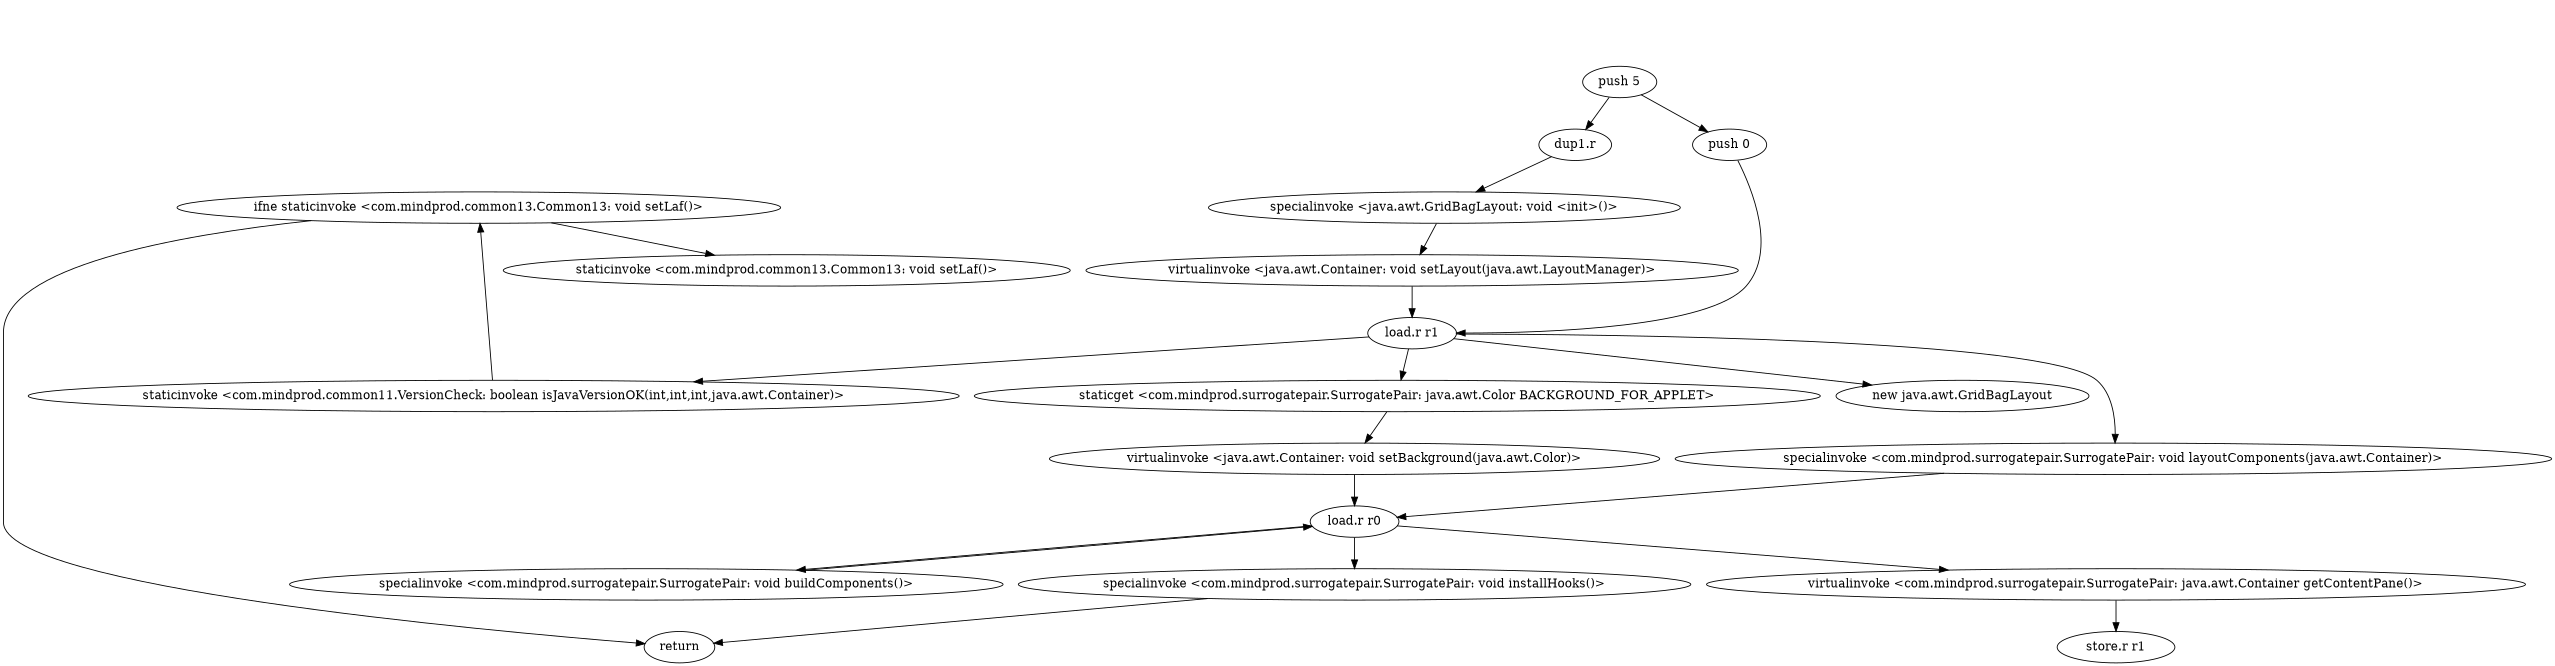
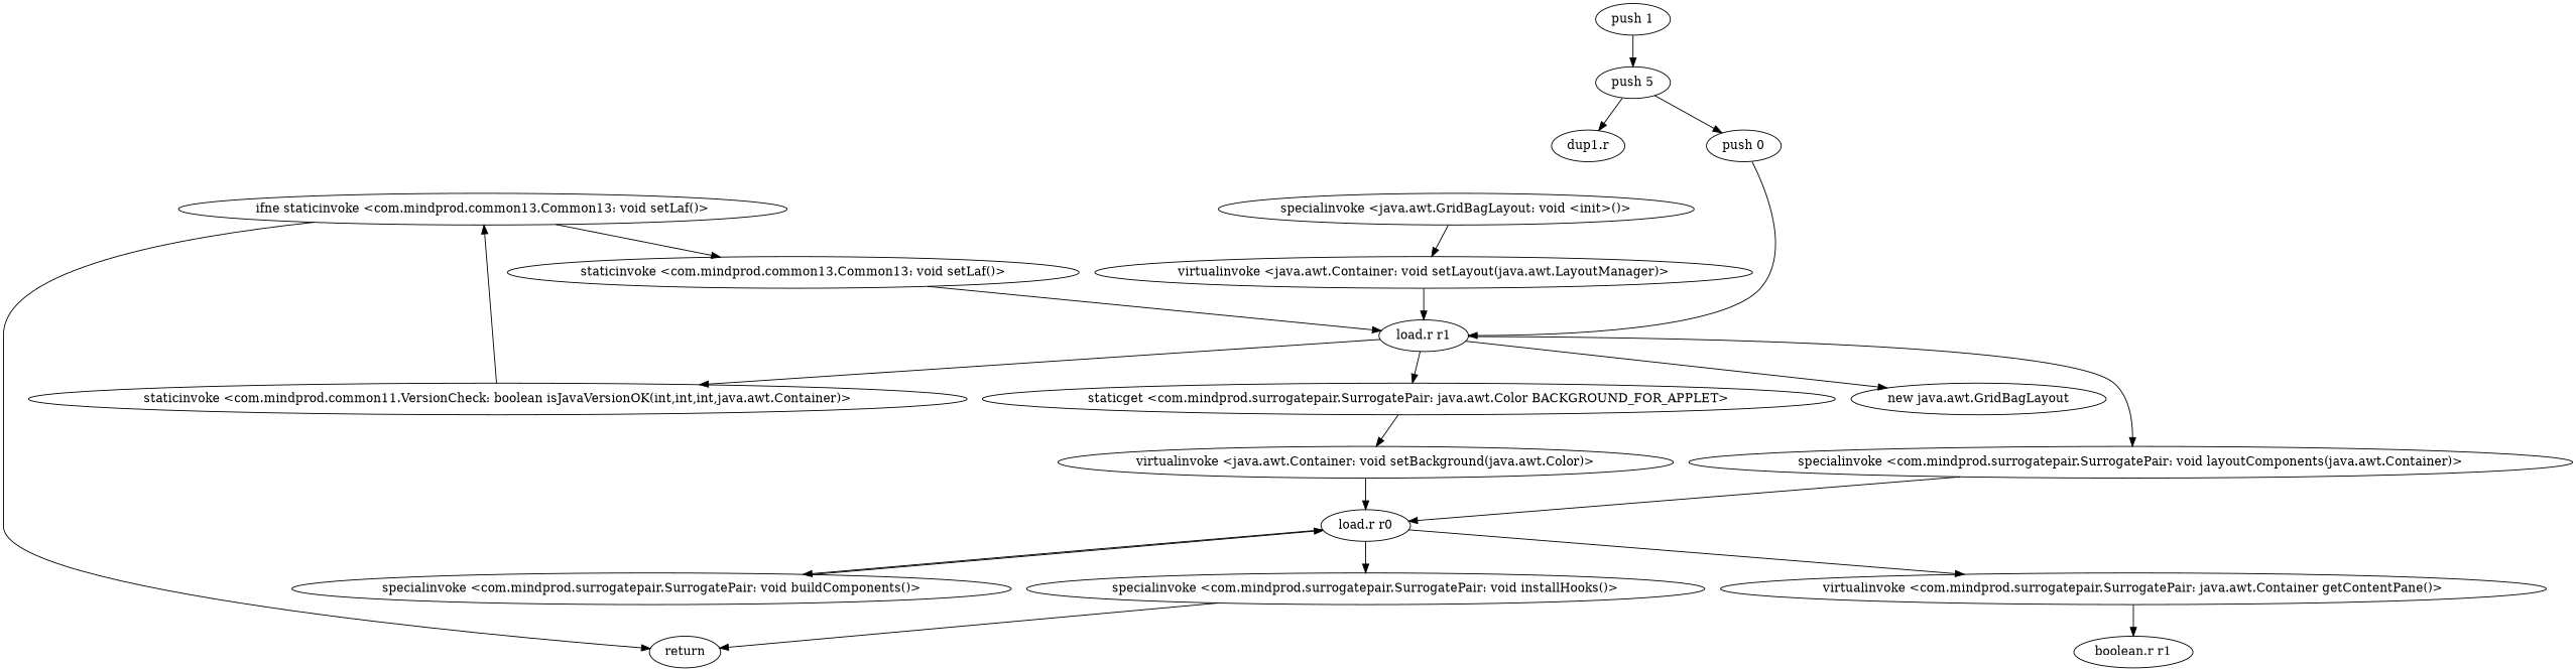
  digraph {
    "load.r r0"
    "virtualinvoke <com.mindprod.surrogatepair.SurrogatePair: java.awt.Container getContentPane()>"
    "specialinvoke <com.mindprod.surrogatepair.SurrogatePair: void buildComponents()>"
    "specialinvoke <com.mindprod.surrogatepair.SurrogatePair: void installHooks()>"
-   "store.r r1"
+   "store.r r1" [label="boolean.r r1"]
    "load.r r1"
    "staticinvoke <com.mindprod.common11.VersionCheck: boolean isJavaVersionOK(int,int,int,java.awt.Container)>"
    "new java.awt.GridBagLayout"
    "staticget <com.mindprod.surrogatepair.SurrogatePair: java.awt.Color BACKGROUND_FOR_APPLET>"
    "specialinvoke <com.mindprod.surrogatepair.SurrogatePair: void layoutComponents(java.awt.Container)>"
    return
+   "push 1"
    "push 5"
    "push 0"
    "dup1.r"
    "ifne staticinvoke <com.mindprod.common13.Common13: void setLaf()>"
    "virtualinvoke <java.awt.Container: void setBackground(java.awt.Color)>"
    "staticinvoke <com.mindprod.common13.Common13: void setLaf()>"
    "specialinvoke <java.awt.GridBagLayout: void <init>()>"
    "virtualinvoke <java.awt.Container: void setLayout(java.awt.LayoutManager)>"
    "load.r r0" -> "virtualinvoke <com.mindprod.surrogatepair.SurrogatePair: java.awt.Container getContentPane()>"
    "load.r r0" -> "specialinvoke <com.mindprod.surrogatepair.SurrogatePair: void buildComponents()>"
    "load.r r0" -> "specialinvoke <com.mindprod.surrogatepair.SurrogatePair: void installHooks()>"
    "virtualinvoke <com.mindprod.surrogatepair.SurrogatePair: java.awt.Container getContentPane()>" -> "store.r r1"
    "specialinvoke <com.mindprod.surrogatepair.SurrogatePair: void buildComponents()>" -> "load.r r0"
    "specialinvoke <com.mindprod.surrogatepair.SurrogatePair: void installHooks()>" -> return
    "load.r r1" -> "staticinvoke <com.mindprod.common11.VersionCheck: boolean isJavaVersionOK(int,int,int,java.awt.Container)>"
    "load.r r1" -> "new java.awt.GridBagLayout"
    "load.r r1" -> "staticget <com.mindprod.surrogatepair.SurrogatePair: java.awt.Color BACKGROUND_FOR_APPLET>"
    "load.r r1" -> "specialinvoke <com.mindprod.surrogatepair.SurrogatePair: void layoutComponents(java.awt.Container)>"
    "staticinvoke <com.mindprod.common11.VersionCheck: boolean isJavaVersionOK(int,int,int,java.awt.Container)>" -> "ifne staticinvoke <com.mindprod.common13.Common13: void setLaf()>"
    "staticget <com.mindprod.surrogatepair.SurrogatePair: java.awt.Color BACKGROUND_FOR_APPLET>" -> "virtualinvoke <java.awt.Container: void setBackground(java.awt.Color)>"
    "specialinvoke <com.mindprod.surrogatepair.SurrogatePair: void layoutComponents(java.awt.Container)>" -> "load.r r0"
+   "push 1" -> "push 5"
    "push 5" -> "push 0"
    "push 5" -> "dup1.r"
    "push 0" -> "load.r r1"
-   "dup1.r" -> "specialinvoke <java.awt.GridBagLayout: void <init>()>"
    "ifne staticinvoke <com.mindprod.common13.Common13: void setLaf()>" -> return
    "ifne staticinvoke <com.mindprod.common13.Common13: void setLaf()>" -> "staticinvoke <com.mindprod.common13.Common13: void setLaf()>"
    "virtualinvoke <java.awt.Container: void setBackground(java.awt.Color)>" -> "load.r r0"
+   "staticinvoke <com.mindprod.common13.Common13: void setLaf()>" -> "load.r r1"
    "specialinvoke <java.awt.GridBagLayout: void <init>()>" -> "virtualinvoke <java.awt.Container: void setLayout(java.awt.LayoutManager)>"
    "virtualinvoke <java.awt.Container: void setLayout(java.awt.LayoutManager)>" -> "load.r r1"
  }
